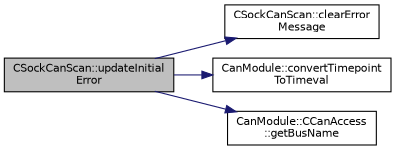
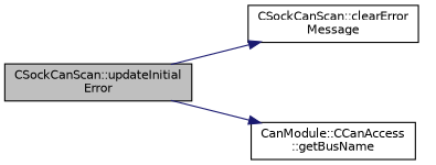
  digraph {
    rankdir=LR
    node [color=black fillcolor=white fontname=Helvetica fontsize=10 shape=record style=filled]
    edge [color=midnightblue fontname=Helvetica fontsize=10 labelfontname=Helvetica labelfontsize=10 style=solid]
    n1 [fillcolor=grey75 fontcolor=black height=0.2 label="CSockCanScan::updateInitial\lError" width=0.4]
    n2 [height=0.2 label="CSockCanScan::clearError\lMessage" width=0.4]
-   n3 [height=0.2 label="CanModule::convertTimepoint\lToTimeval" width=0.4]
    n4 [height=0.2 label="CanModule::CCanAccess\l::getBusName" width=0.4]
    n1 -> n2
-   n1 -> n3
    n1 -> n4
  }
